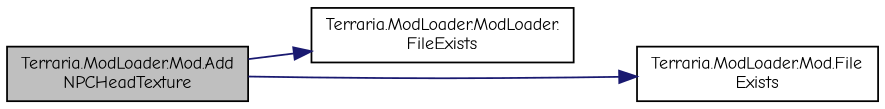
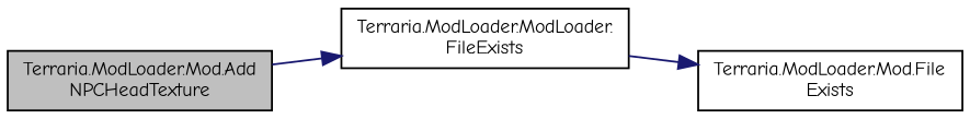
  digraph {
    fontname="Comic Neue"
    rankdir=LR
    node [color=black fillcolor=white fontname="Comic Neue" fontsize=10 shape=record style=filled]
    edge [color=midnightblue fontname="Comic Neue" fontsize=10 labelfontname=Helvetica labelfontsize=10 style=solid]
    n1 [fillcolor=grey75 fontcolor=black height=0.2 label="Terraria.ModLoader.Mod.Add\lNPCHeadTexture" width=0.4]
    n2 [height=0.2 label="Terraria.ModLoader.ModLoader.\lFileExists" width=0.4]
    n3 [height=0.2 label="Terraria.ModLoader.Mod.File\lExists" width=0.4]
    n1 -> n2
-   n1 -> n3
+   n2 -> n3
  }
